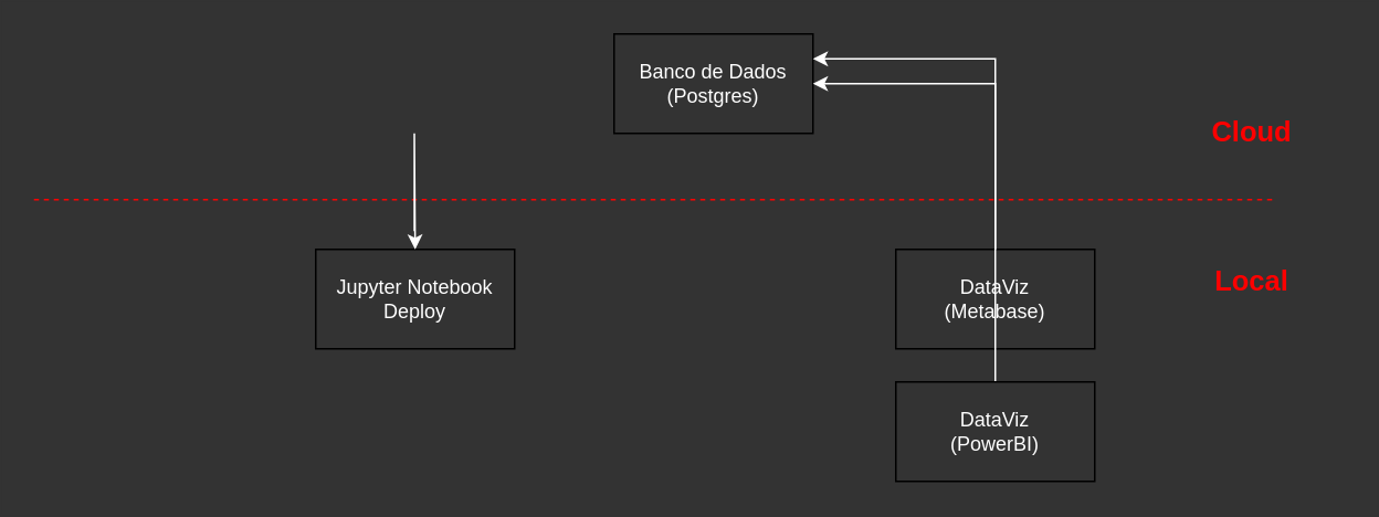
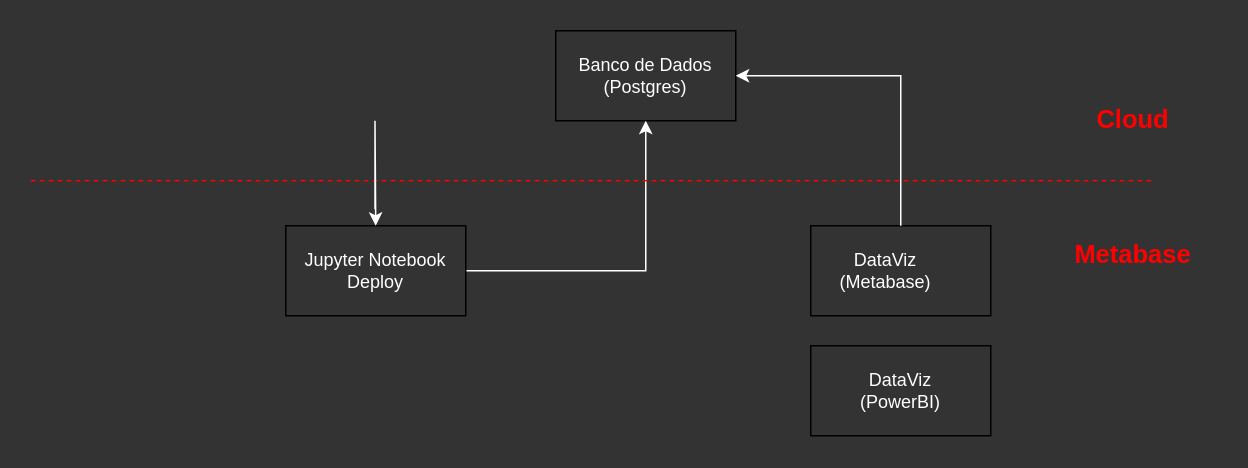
  <mxCell id="0" />
  <mxCell id="1" parent="0" />
  <mxCell id="2" value="" style="rounded=0;whiteSpace=wrap;html=1;fillColor=#333333;" vertex="1" parent="1"><mxGeometry x="540" y="150" width="120" height="60" as="geometry" /></mxCell>
  <mxCell id="3" value="&lt;font color=&quot;#ffffff&quot;&gt;Banco de Dados&lt;/font&gt;&lt;div&gt;&lt;font color=&quot;#ffffff&quot;&gt;(Postgres)&lt;/font&gt;&lt;/div&gt;" style="rounded=0;whiteSpace=wrap;html=1;fillColor=#333333;" vertex="1" parent="1"><mxGeometry x="370" y="20" width="120" height="60" as="geometry" /></mxCell>
  <mxCell id="4" style="edgeStyle=orthogonalEdgeStyle;rounded=0;orthogonalLoop=1;jettySize=auto;html=1;entryX=1;entryY=0.5;entryDx=0;entryDy=0;exitX=0.5;exitY=0;exitDx=0;exitDy=0;strokeColor=#FFFFFF;" edge="1" parent="1" source="2" target="3"><mxGeometry relative="1" as="geometry"><mxPoint x="530" y="30" as="targetPoint" /></mxGeometry></mxCell>
- <mxCell id="5" value="&lt;font color=&quot;#ffffff&quot;&gt;DataViz&lt;/font&gt;&lt;div&gt;&lt;font color=&quot;#ffffff&quot;&gt;(Metabase)&lt;/font&gt;&lt;/div&gt;" style="text;html=1;align=center;verticalAlign=middle;whiteSpace=wrap;rounded=0;" vertex="1" parent="1"><mxGeometry x="570" y="165" width="60" height="30" as="geometry" /></mxCell>
+ <mxCell id="5" value="&lt;font color=&quot;#ffffff&quot;&gt;DataViz&lt;/font&gt;&lt;div&gt;&lt;font color=&quot;#ffffff&quot;&gt;(Metabase)&lt;/font&gt;&lt;/div&gt;" style="text;html=1;align=center;verticalAlign=middle;whiteSpace=wrap;rounded=0;" vertex="1" parent="1"><mxGeometry x="560" y="165" width="60" height="30" as="geometry" /></mxCell>
+ <mxCell id="6" style="edgeStyle=orthogonalEdgeStyle;rounded=0;orthogonalLoop=1;jettySize=auto;html=1;entryX=0.5;entryY=1;entryDx=0;entryDy=0;strokeColor=#FFFFFF;" edge="1" parent="1" source="7" target="3"><mxGeometry relative="1" as="geometry" /></mxCell>
  <mxCell id="7" value="&lt;font color=&quot;#ffffff&quot;&gt;Jupyter Notebook&lt;/font&gt;&lt;div&gt;&lt;font color=&quot;#ffffff&quot;&gt;Deploy&lt;/font&gt;&lt;/div&gt;" style="rounded=0;whiteSpace=wrap;html=1;fillColor=#333333;" vertex="1" parent="1"><mxGeometry x="190" y="150" width="120" height="60" as="geometry" /></mxCell>
  <mxCell id="8" value="" style="endArrow=none;dashed=1;html=1;rounded=0;fillColor=#dae8fc;strokeColor=#FF0000;" edge="1" parent="1"><mxGeometry width="50" height="50" relative="1" as="geometry"><mxPoint x="20" y="120" as="sourcePoint" /><mxPoint x="770" y="120" as="targetPoint" /></mxGeometry></mxCell>
  <mxCell id="9" value="" style="endArrow=classic;html=1;rounded=0;entryX=0.5;entryY=0;entryDx=0;entryDy=0;strokeColor=#FFFFFF;" edge="1" parent="1" target="7"><mxGeometry width="50" height="50" relative="1" as="geometry"><mxPoint x="249.5" y="139" as="sourcePoint" /><mxPoint x="249.5" y="139" as="targetPoint" /><Array as="points"><mxPoint x="249.5" y="80" /></Array></mxGeometry></mxCell>
  <mxCell id="10" value="&lt;font size=&quot;1&quot; color=&quot;#ff0000&quot;&gt;&lt;b style=&quot;font-size: 17px;&quot;&gt;Cloud&lt;/b&gt;&lt;/font&gt;" style="text;html=1;align=center;verticalAlign=middle;whiteSpace=wrap;rounded=0;" vertex="1" parent="1"><mxGeometry x="700" y="50" width="110" height="60" as="geometry" /></mxCell>
- <mxCell id="11" value="&lt;font size=&quot;1&quot; color=&quot;#ff0000&quot;&gt;&lt;b style=&quot;font-size: 17px;&quot;&gt;Local&lt;/b&gt;&lt;/font&gt;" style="text;html=1;align=center;verticalAlign=middle;whiteSpace=wrap;rounded=0;" vertex="1" parent="1"><mxGeometry x="700" y="140" width="110" height="60" as="geometry" /></mxCell>
- <mxCell id="12" style="edgeStyle=orthogonalEdgeStyle;rounded=0;orthogonalLoop=1;jettySize=auto;html=1;exitX=0.5;exitY=0;exitDx=0;exitDy=0;entryX=1;entryY=0.25;entryDx=0;entryDy=0;strokeColor=#FFFFFF;" edge="1" parent="1" source="13" target="3"><mxGeometry relative="1" as="geometry"><mxPoint x="490" y="50" as="targetPoint" /></mxGeometry></mxCell>
+ <mxCell id="11" value="&lt;font size=&quot;1&quot; color=&quot;#ff0000&quot;&gt;&lt;b style=&quot;font-size: 17px;&quot;&gt;Metabase&lt;/b&gt;&lt;/font&gt;" style="text;html=1;align=center;verticalAlign=middle;whiteSpace=wrap;rounded=0;" vertex="1" parent="1"><mxGeometry x="700" y="140" width="110" height="60" as="geometry" /></mxCell>
  <mxCell id="13" value="&lt;font color=&quot;#ffffff&quot;&gt;DataViz&lt;/font&gt;&lt;div&gt;&lt;font color=&quot;#ffffff&quot;&gt;(PowerBI)&lt;/font&gt;&lt;/div&gt;" style="rounded=0;whiteSpace=wrap;html=1;fillColor=#333333;" vertex="1" parent="1"><mxGeometry x="540" y="230" width="120" height="60" as="geometry" /></mxCell>
